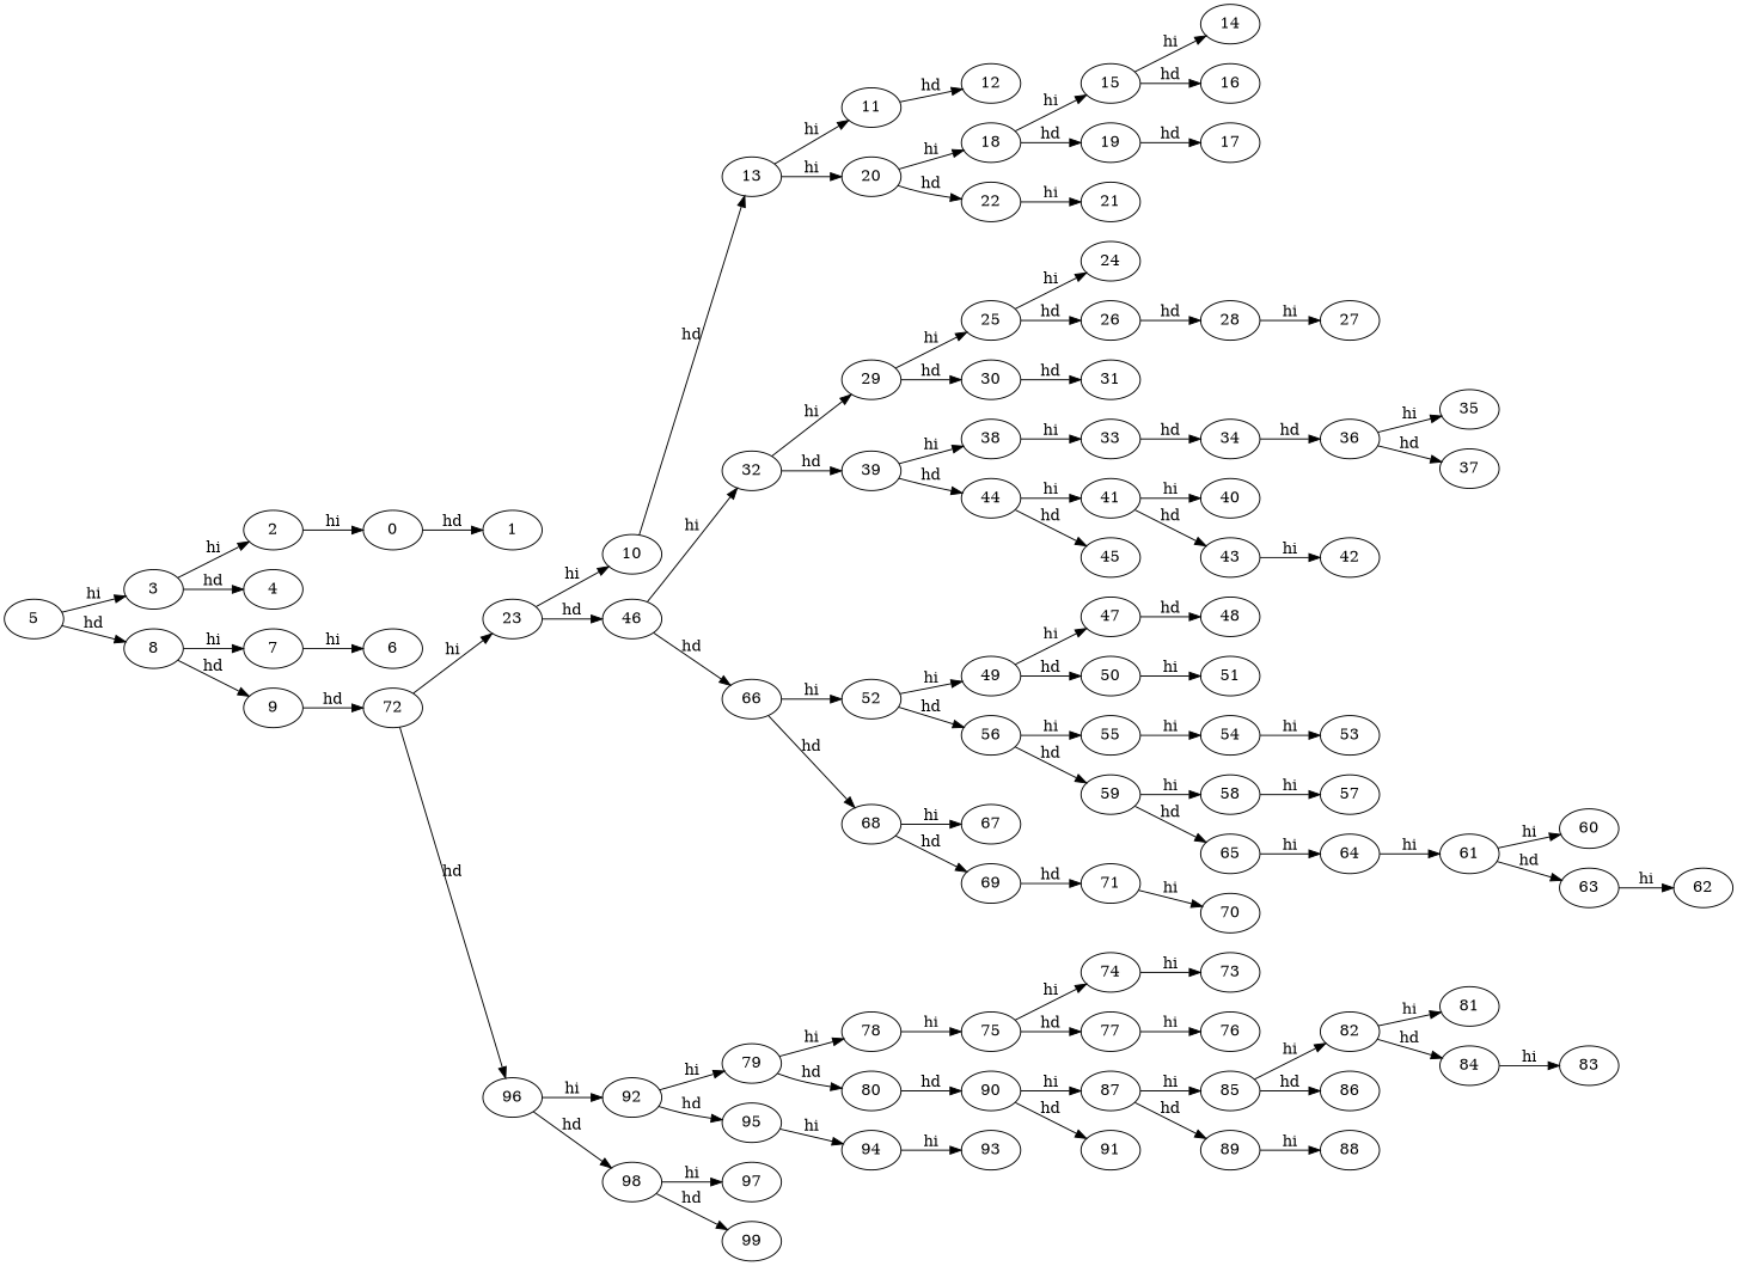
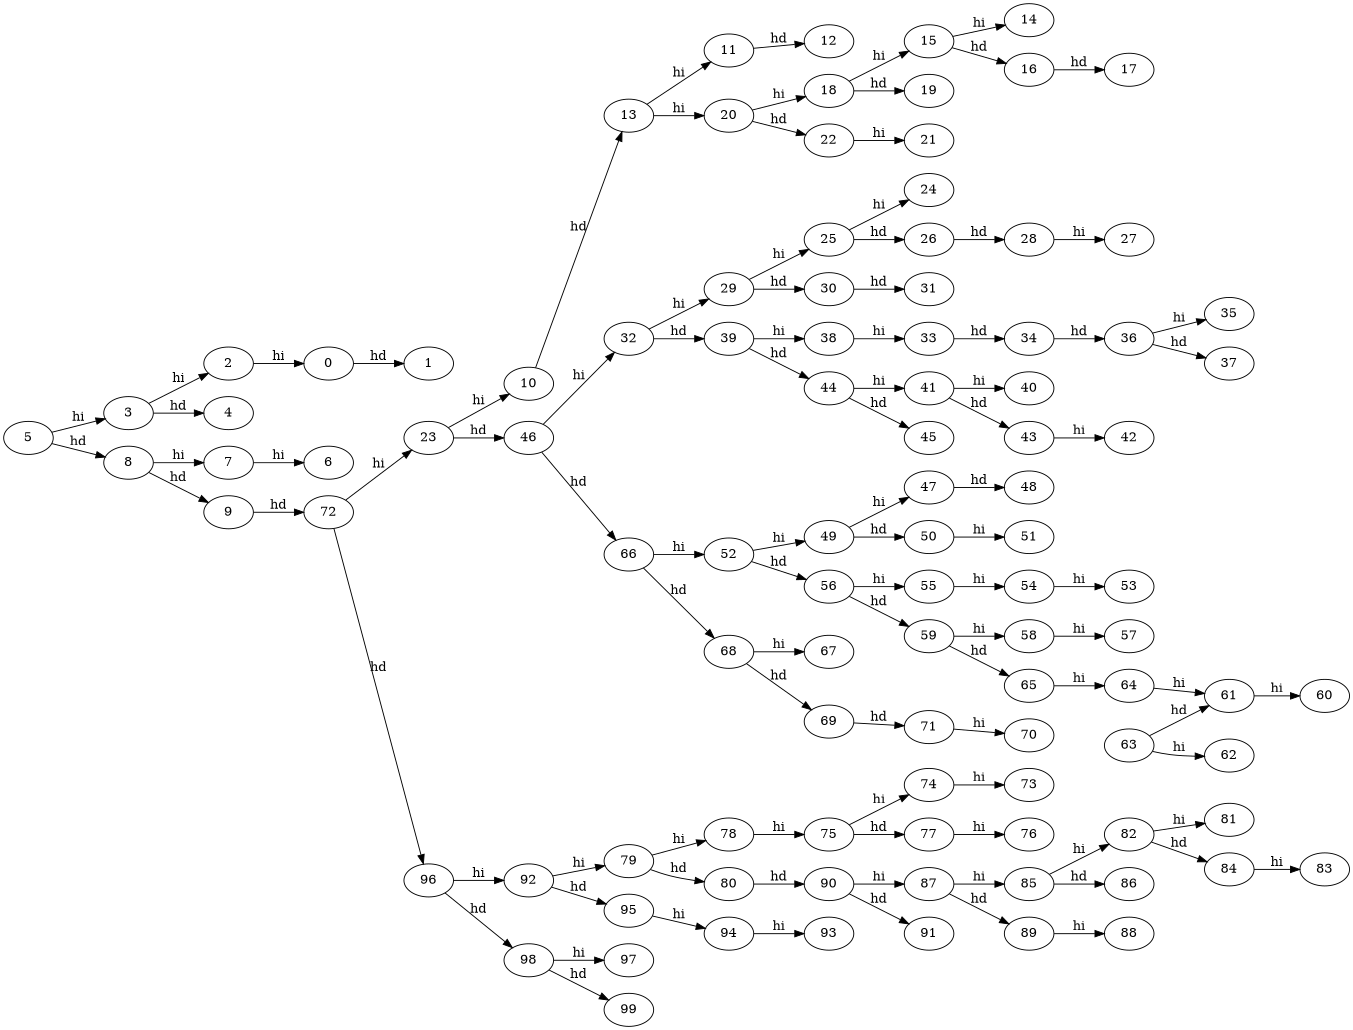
  digraph {
    rankdir=LR
    0
    1
    2
    3
    4
    5
    8
    7
    9
    6
    72
    23
    96
    10
    46
    92
    98
    13
    11
    20
    12
    18
    22
    15
    19
    21
    14
    16
    17
    32
    66
    29
    39
    52
    68
    25
    24
    26
    28
    27
    30
    31
    38
    44
    33
    41
    45
    34
    36
    35
    37
    40
    43
    42
    49
    56
    67
    69
    47
    48
    50
    51
    55
    59
    54
    58
    65
    53
    57
    64
    61
    60
    63
    62
    71
    70
    79
    95
    97
    99
    74
    73
    75
    77
    76
    78
    80
    90
    87
    91
    85
    89
    82
    81
    84
    83
    86
    88
    94
    93
    0 -> 1 [label=hd]
    2 -> 0 [label=hi]
    3 -> 2 [label=hi]
    3 -> 4 [label=hd]
    5 -> 3 [label=hi]
    5 -> 8 [label=hd]
    8 -> 7 [label=hi]
    8 -> 9 [label=hd]
    7 -> 6 [label=hi]
    9 -> 72 [label=hd]
    72 -> 23 [label=hi]
    72 -> 96 [label=hd]
    23 -> 10 [label=hi]
    23 -> 46 [label=hd]
    96 -> 92 [label=hi]
    96 -> 98 [label=hd]
    10 -> 13 [label=hd]
    46 -> 32 [label=hi]
    46 -> 66 [label=hd]
    92 -> 79 [label=hi]
    92 -> 95 [label=hd]
    98 -> 97 [label=hi]
    98 -> 99 [label=hd]
    13 -> 11 [label=hi]
    13 -> 20 [label=hi]
    11 -> 12 [label=hd]
    20 -> 18 [label=hi]
    20 -> 22 [label=hd]
    18 -> 15 [label=hi]
    18 -> 19 [label=hd]
    22 -> 21 [label=hi]
    15 -> 14 [label=hi]
    15 -> 16 [label=hd]
-   19 -> 17 [label=hd]
+   16 -> 17 [label=hd]
    32 -> 29 [label=hi]
    32 -> 39 [label=hd]
    66 -> 52 [label=hi]
    66 -> 68 [label=hd]
    29 -> 25 [label=hi]
    29 -> 30 [label=hd]
    39 -> 38 [label=hi]
    39 -> 44 [label=hd]
    52 -> 49 [label=hi]
    52 -> 56 [label=hd]
    68 -> 67 [label=hi]
    68 -> 69 [label=hd]
    25 -> 24 [label=hi]
    25 -> 26 [label=hd]
    26 -> 28 [label=hd]
    28 -> 27 [label=hi]
    30 -> 31 [label=hd]
    38 -> 33 [label=hi]
    44 -> 41 [label=hi]
    44 -> 45 [label=hd]
    33 -> 34 [label=hd]
    41 -> 40 [label=hi]
    41 -> 43 [label=hd]
    34 -> 36 [label=hd]
    36 -> 35 [label=hi]
    36 -> 37 [label=hd]
    43 -> 42 [label=hi]
    49 -> 47 [label=hi]
    49 -> 50 [label=hd]
    56 -> 55 [label=hi]
    56 -> 59 [label=hd]
    69 -> 71 [label=hd]
    47 -> 48 [label=hd]
    50 -> 51 [label=hi]
    55 -> 54 [label=hi]
    59 -> 58 [label=hi]
    59 -> 65 [label=hd]
    54 -> 53 [label=hi]
    58 -> 57 [label=hi]
    65 -> 64 [label=hi]
    64 -> 61 [label=hi]
    61 -> 60 [label=hi]
-   61 -> 63 [label=hd]
+   63 -> 61 [label=hd]
    63 -> 62 [label=hi]
    71 -> 70 [label=hi]
    79 -> 78 [label=hi]
    79 -> 80 [label=hd]
    95 -> 94 [label=hi]
    74 -> 73 [label=hi]
    75 -> 74 [label=hi]
    75 -> 77 [label=hd]
    77 -> 76 [label=hi]
    78 -> 75 [label=hi]
    80 -> 90 [label=hd]
    90 -> 87 [label=hi]
    90 -> 91 [label=hd]
    87 -> 85 [label=hi]
    87 -> 89 [label=hd]
    85 -> 82 [label=hi]
    85 -> 86 [label=hd]
    89 -> 88 [label=hi]
    82 -> 81 [label=hi]
    82 -> 84 [label=hd]
    84 -> 83 [label=hi]
    94 -> 93 [label=hi]
  }
